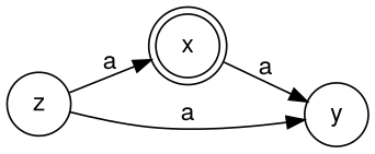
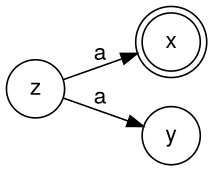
  digraph {
    fontname="Helvetica,Arial,sans-serif"
    rankdir=LR
    node [fontname="Helvetica,Arial,sans-serif" shape=circle]
    edge [fontname="Helvetica,Arial,sans-serif"]
    x [shape=doublecircle]
    y
    z
-   x -> y [label=a]
    z -> x [label=a]
    z -> y [label=a]
  }
